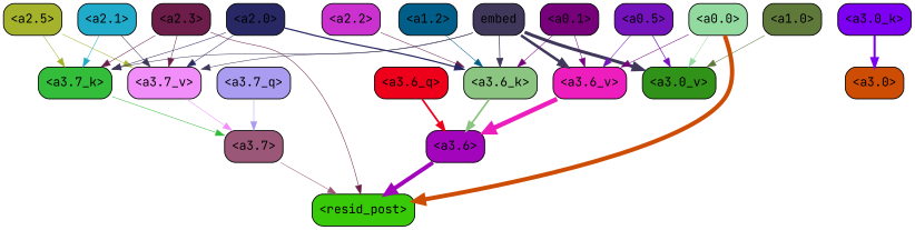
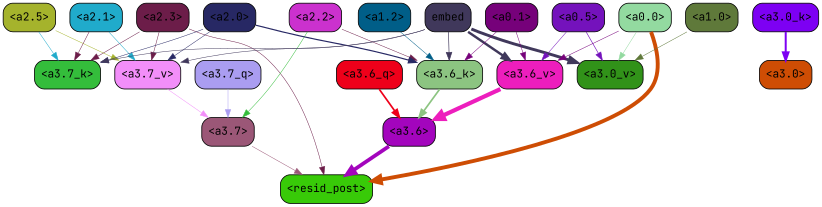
  strict digraph {
    fontname="JetBrains Mono"
    splines=true
    node [color=black fontname="JetBrains Mono" shape=box style="filled, rounded"]
    edge [color="#40385b" fontname="JetBrains Mono" penwidth=0.6]
    "<a3.7>" [fillcolor="#9b5777"]
    "<resid_post>" [fillcolor="#38ca08"]
    "<a3.6>" [fillcolor="#a305bd"]
    "<a3.0>" [fillcolor="#ce4d04"]
    "<a2.3>" [fillcolor="#6c1d49"]
    "<a3.7_k>" [fillcolor="#34bd3b"]
    "<a3.7_v>" [fillcolor="#f28ef9"]
    "<a3.7_q>" [fillcolor="#aa9df1"]
    "<a3.6_q>" [fillcolor="#ee001a"]
    "<a3.6_k>" [fillcolor="#8cc481"]
    "<a3.0_k>" [fillcolor="#7d00f3"]
    "<a3.6_v>" [fillcolor="#ed1ebd"]
    "<a3.0_v>" [fillcolor="#319219"]
    "<a2.5>" [fillcolor="#a5b32c"]
    "<a2.2>" [fillcolor="#cb31ce"]
    "<a2.1>" [fillcolor="#20abcb"]
    "<a2.0>" [fillcolor="#272864"]
    embed [fillcolor="#40385b"]
    "<a1.2>" [fillcolor="#005e88"]
    "<a0.1>" [fillcolor="#76017a"]
    "<a0.5>" [fillcolor="#7412bc"]
    "<a0.0>" [fillcolor="#93daa0"]
    "<a1.0>" [fillcolor="#5f793a"]
    "<a3.7>" -> "<resid_post>" [color="#9b5777"]
    "<a3.6>" -> "<resid_post>" [color="#a305bd" penwidth=4.752790808677673]
    "<a2.3>" -> "<resid_post>" [color="#6c1d49"]
    "<a2.3>" -> "<a3.7_k>" [color="#6c1d49"]
    "<a2.3>" -> "<a3.7_v>" [color="#6c1d49"]
-   "<a3.7_k>" -> "<a3.7>" [color="#34bd3b"]
+   "<a2.2>" -> "<a3.7>" [color="#34bd3b"]
    "<a3.7_v>" -> "<a3.7>" [color="#f28ef9"]
    "<a3.7_q>" -> "<a3.7>" [color="#aa9df1"]
    "<a3.6_q>" -> "<a3.6>" [color="#ee001a" penwidth=2.160832464694977]
    "<a3.6_k>" -> "<a3.6>" [color="#8cc481" penwidth=2.13908451795578]
    "<a3.0_k>" -> "<a3.0>" [color="#7d00f3" penwidth=2.520303964614868]
    "<a3.6_v>" -> "<a3.6>" [color="#ed1ebd" penwidth=5.297133803367615]
-   "<a2.5>" -> "<a3.7_k>" [color="#a5b32c"]
+   "<a2.5>" -> "<a3.7_k>" [color="#20abcb"]
    "<a2.5>" -> "<a3.7_v>" [color="#a5b32c"]
    "<a2.2>" -> "<a3.6_k>" [color="#6c1d49"]
-   "<a2.1>" -> "<a3.7_k>" [color="#20abcb"]
-   "<a2.1>" -> "<a3.7_v>"
+   "<a2.1>" -> "<a3.7_k>" [color="#6c1d49"]
+   "<a2.1>" -> "<a3.7_v>" [color="#20abcb"]
    "<a2.0>" -> "<a3.7_k>" [color="#272864"]
    "<a2.0>" -> "<a3.7_v>" [color="#272864"]
    "<a2.0>" -> "<a3.6_k>" [color="#272864" penwidth=1.4811622872948647]
    embed -> "<a3.7_k>"
    embed -> "<a3.7_v>"
    embed -> "<a3.6_k>" [penwidth=0.8410270567983389]
    embed -> "<a3.6_v>" [penwidth=3.0758190751075745]
    embed -> "<a3.0_v>" [penwidth=3.6927278637886047]
    "<a1.2>" -> "<a3.6_k>" [color="#005e88"]
    "<a0.1>" -> "<a3.6_k>" [color="#76017a"]
    "<a0.1>" -> "<a3.6_v>" [color="#76017a"]
    "<a0.5>" -> "<a3.6_v>" [color="#7412bc"]
    "<a0.5>" -> "<a3.0_v>" [color="#7412bc" penwidth=0.8028683364391327]
    "<a0.0>" -> "<resid_post>" [color="#ce4d04" penwidth=4.897669434547424]
    "<a0.0>" -> "<a3.6_v>" [color="#76017a"]
    "<a0.0>" -> "<a3.0_v>" [color="#93daa0"]
    "<a1.0>" -> "<a3.0_v>" [color="#5f793a"]
  }
